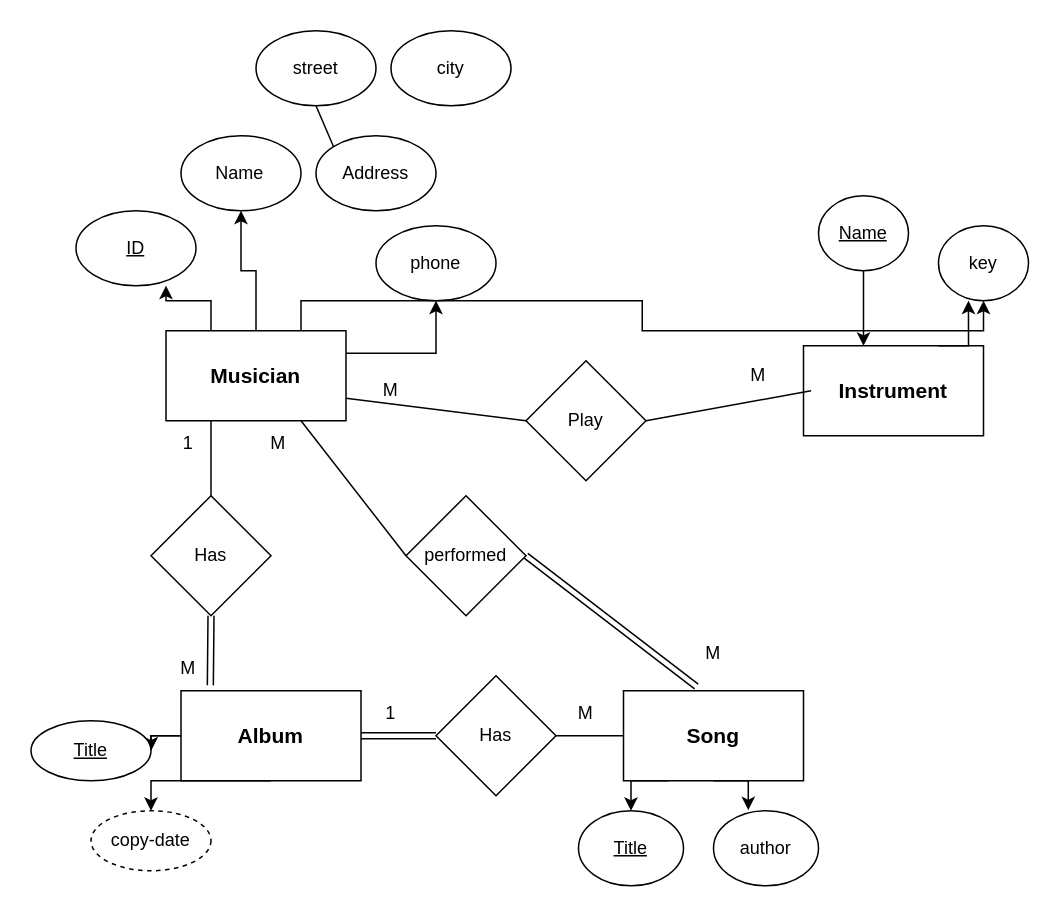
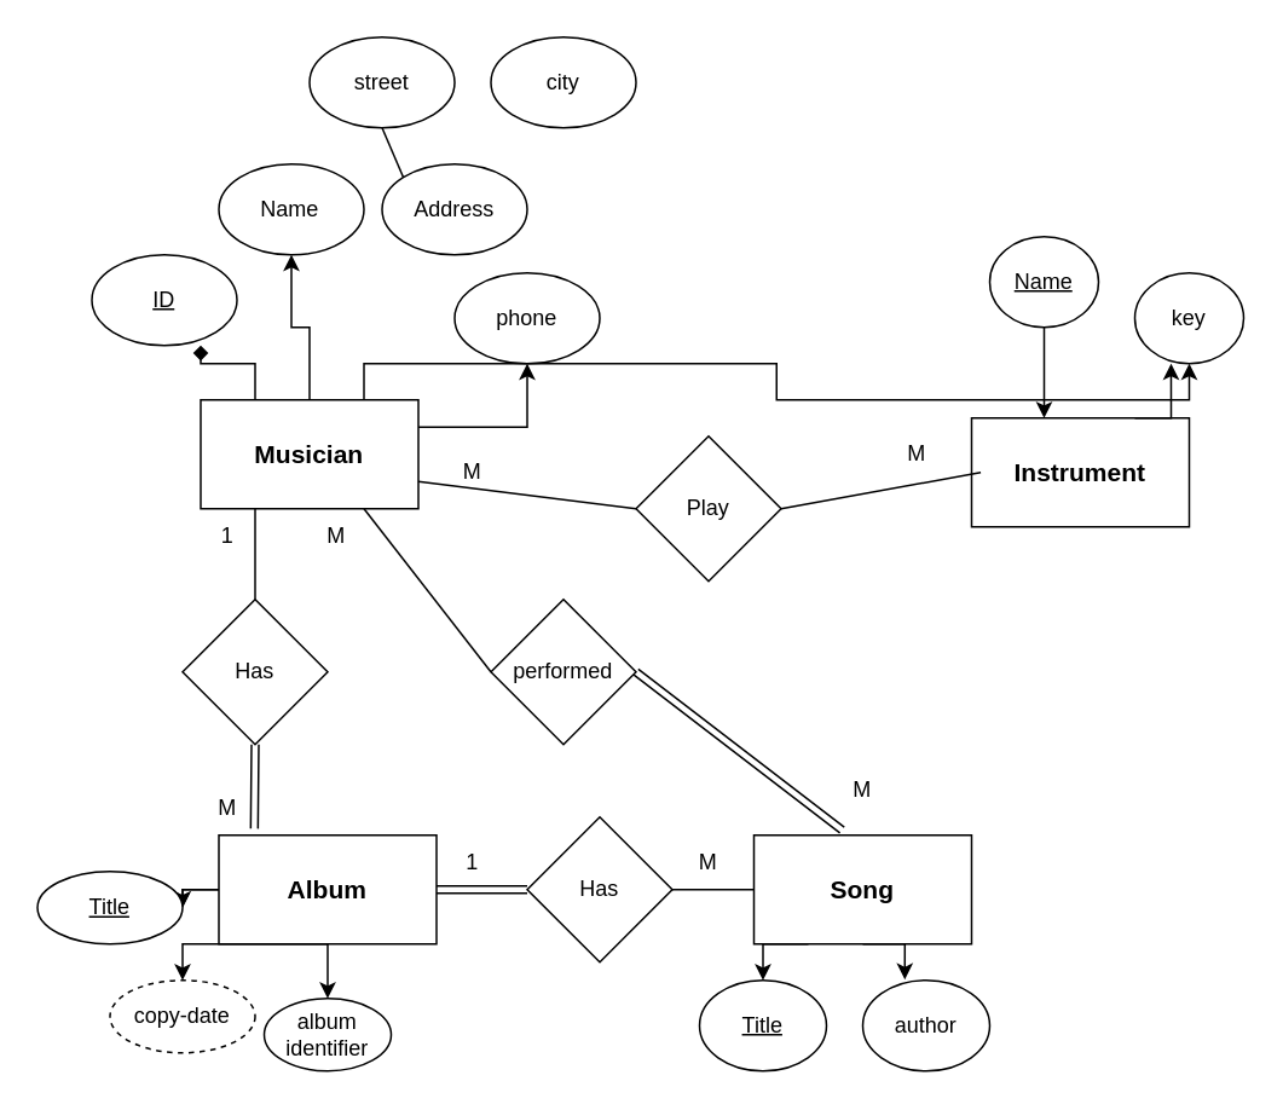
  <mxCell id="0" />
  <mxCell id="1" parent="0" />
  <mxCell id="2" style="edgeStyle=orthogonalEdgeStyle;rounded=0;orthogonalLoop=1;jettySize=auto;html=1;entryX=0.5;entryY=1;entryDx=0;entryDy=0;" parent="1" source="5" target="7" edge="1"><mxGeometry relative="1" as="geometry" /></mxCell>
  <mxCell id="3" style="edgeStyle=orthogonalEdgeStyle;rounded=0;orthogonalLoop=1;jettySize=auto;html=1;exitX=0.75;exitY=0;exitDx=0;exitDy=0;" parent="1" source="5" target="17" edge="1"><mxGeometry relative="1" as="geometry" /></mxCell>
  <mxCell id="4" style="edgeStyle=orthogonalEdgeStyle;rounded=0;orthogonalLoop=1;jettySize=auto;html=1;exitX=1;exitY=0.25;exitDx=0;exitDy=0;" parent="1" source="5" target="9" edge="1"><mxGeometry relative="1" as="geometry" /></mxCell>
  <mxCell id="5" value="&lt;b&gt;&lt;font style=&quot;font-size: 14px;&quot;&gt;Musician&lt;/font&gt;&lt;/b&gt;" style="rounded=0;whiteSpace=wrap;html=1;" parent="1" vertex="1"><mxGeometry x="110" y="220" width="120" height="60" as="geometry" /></mxCell>
  <mxCell id="6" value="&lt;u&gt;ID&lt;/u&gt;" style="ellipse;whiteSpace=wrap;html=1;" parent="1" vertex="1"><mxGeometry x="50" y="140" width="80" height="50" as="geometry" /></mxCell>
  <mxCell id="7" value="&amp;nbsp; &amp;nbsp;Name&lt;span style=&quot;white-space: pre;&quot;&gt;&#09;&lt;/span&gt;" style="ellipse;whiteSpace=wrap;html=1;" parent="1" vertex="1"><mxGeometry x="120" y="90" width="80" height="50" as="geometry" /></mxCell>
  <mxCell id="8" value="Address" style="ellipse;whiteSpace=wrap;html=1;" parent="1" vertex="1"><mxGeometry x="210" y="90" width="80" height="50" as="geometry" /></mxCell>
  <mxCell id="9" value="phone" style="ellipse;whiteSpace=wrap;html=1;" parent="1" vertex="1"><mxGeometry x="250" y="150" width="80" height="50" as="geometry" /></mxCell>
  <mxCell id="10" value="street" style="ellipse;whiteSpace=wrap;html=1;" parent="1" vertex="1"><mxGeometry x="170" y="20" width="80" height="50" as="geometry" /></mxCell>
- <mxCell id="11" value="city" style="ellipse;whiteSpace=wrap;html=1;" parent="1" vertex="1"><mxGeometry x="260" y="20" width="80" height="50" as="geometry" /></mxCell>
+ <mxCell id="11" value="city" style="ellipse;whiteSpace=wrap;html=1;" parent="1" vertex="1"><mxGeometry x="270" y="20" width="80" height="50" as="geometry" /></mxCell>
  <mxCell id="12" value="" style="endArrow=none;html=1;rounded=0;exitX=0;exitY=0;exitDx=0;exitDy=0;" parent="1" source="8" edge="1"><mxGeometry width="50" height="50" relative="1" as="geometry"><mxPoint x="230" y="120" as="sourcePoint" /><mxPoint x="210" y="70" as="targetPoint" /></mxGeometry></mxCell>
- <mxCell id="13" style="edgeStyle=orthogonalEdgeStyle;rounded=0;orthogonalLoop=1;jettySize=auto;html=1;exitX=0.25;exitY=0;exitDx=0;exitDy=0;entryX=0.75;entryY=1;entryDx=0;entryDy=0;entryPerimeter=0;" parent="1" source="5" target="6" edge="1"><mxGeometry relative="1" as="geometry" /></mxCell>
+ <mxCell id="13" style="edgeStyle=orthogonalEdgeStyle;rounded=0;orthogonalLoop=1;jettySize=auto;html=1;exitX=0.25;exitY=0;exitDx=0;exitDy=0;entryX=0.75;entryY=1;entryDx=0;entryDy=0;entryPerimeter=0;endArrow=diamond;" parent="1" source="5" target="6" edge="1"><mxGeometry relative="1" as="geometry" /></mxCell>
  <mxCell id="14" value="&lt;b&gt;&lt;font style=&quot;font-size: 14px;&quot;&gt;Instrument&lt;/font&gt;&lt;/b&gt;" style="rounded=0;whiteSpace=wrap;html=1;" parent="1" vertex="1"><mxGeometry x="535" y="230" width="120" height="60" as="geometry" /></mxCell>
  <mxCell id="15" value="" style="edgeStyle=orthogonalEdgeStyle;rounded=0;orthogonalLoop=1;jettySize=auto;html=1;" parent="1" source="16" target="14" edge="1"><mxGeometry relative="1" as="geometry"><Array as="points"><mxPoint x="575" y="220" /><mxPoint x="575" y="220" /></Array></mxGeometry></mxCell>
  <mxCell id="16" value="&lt;u&gt;Name&lt;/u&gt;" style="ellipse;whiteSpace=wrap;html=1;" parent="1" vertex="1"><mxGeometry x="545" y="130" width="60" height="50" as="geometry" /></mxCell>
  <mxCell id="17" value="key" style="ellipse;whiteSpace=wrap;html=1;" parent="1" vertex="1"><mxGeometry x="625" y="150" width="60" height="50" as="geometry" /></mxCell>
  <mxCell id="18" style="edgeStyle=orthogonalEdgeStyle;rounded=0;orthogonalLoop=1;jettySize=auto;html=1;exitX=0.75;exitY=0;exitDx=0;exitDy=0;entryX=0.333;entryY=1;entryDx=0;entryDy=0;entryPerimeter=0;" parent="1" source="14" target="17" edge="1"><mxGeometry relative="1" as="geometry" /></mxCell>
  <mxCell id="19" value="" style="edgeStyle=orthogonalEdgeStyle;rounded=0;orthogonalLoop=1;jettySize=auto;html=1;" parent="1" source="23" target="24" edge="1"><mxGeometry relative="1" as="geometry" /></mxCell>
  <mxCell id="20" value="" style="edgeStyle=orthogonalEdgeStyle;rounded=0;orthogonalLoop=1;jettySize=auto;html=1;" parent="1" source="23" target="24" edge="1"><mxGeometry relative="1" as="geometry" /></mxCell>
  <mxCell id="21" style="edgeStyle=orthogonalEdgeStyle;rounded=0;orthogonalLoop=1;jettySize=auto;html=1;exitX=0.5;exitY=1;exitDx=0;exitDy=0;entryX=0.5;entryY=0;entryDx=0;entryDy=0;" parent="1" source="23" target="25" edge="1"><mxGeometry relative="1" as="geometry"><Array as="points"><mxPoint x="100" y="520" /></Array></mxGeometry></mxCell>
+ <mxCell id="22" style="edgeStyle=orthogonalEdgeStyle;rounded=0;orthogonalLoop=1;jettySize=auto;html=1;exitX=0.5;exitY=1;exitDx=0;exitDy=0;entryX=0.5;entryY=0;entryDx=0;entryDy=0;" parent="1" source="23" target="26" edge="1"><mxGeometry relative="1" as="geometry" /></mxCell>
  <mxCell id="23" value="&lt;b&gt;&lt;font style=&quot;font-size: 14px;&quot;&gt;Album&lt;/font&gt;&lt;/b&gt;" style="rounded=0;whiteSpace=wrap;html=1;" parent="1" vertex="1"><mxGeometry x="120" y="460" width="120" height="60" as="geometry" /></mxCell>
  <mxCell id="24" value="&lt;u&gt;Title&lt;/u&gt;" style="ellipse;whiteSpace=wrap;html=1;rounded=0;" parent="1" vertex="1"><mxGeometry x="20" y="480" width="80" height="40" as="geometry" /></mxCell>
  <mxCell id="25" value="copy-date" style="ellipse;whiteSpace=wrap;html=1;rounded=0;dashed=1;" parent="1" vertex="1"><mxGeometry x="60" y="540" width="80" height="40" as="geometry" /></mxCell>
+ <mxCell id="26" value="album identifier" style="ellipse;whiteSpace=wrap;html=1;" parent="1" vertex="1"><mxGeometry x="145" y="550" width="70" height="40" as="geometry" /></mxCell>
  <mxCell id="27" style="edgeStyle=orthogonalEdgeStyle;rounded=0;orthogonalLoop=1;jettySize=auto;html=1;exitX=0.25;exitY=1;exitDx=0;exitDy=0;entryX=0.5;entryY=0;entryDx=0;entryDy=0;" parent="1" source="28" target="29" edge="1"><mxGeometry relative="1" as="geometry" /></mxCell>
  <mxCell id="28" value="&lt;b&gt;&lt;font style=&quot;font-size: 14px;&quot;&gt;Song&lt;/font&gt;&lt;/b&gt;" style="rounded=0;whiteSpace=wrap;html=1;" parent="1" vertex="1"><mxGeometry x="415" y="460" width="120" height="60" as="geometry" /></mxCell>
  <mxCell id="29" value="&lt;u&gt;Title&lt;/u&gt;" style="ellipse;whiteSpace=wrap;html=1;" parent="1" vertex="1"><mxGeometry x="385" y="540" width="70" height="50" as="geometry" /></mxCell>
  <mxCell id="30" value="author" style="ellipse;whiteSpace=wrap;html=1;" parent="1" vertex="1"><mxGeometry x="475" y="540" width="70" height="50" as="geometry" /></mxCell>
  <mxCell id="31" style="edgeStyle=orthogonalEdgeStyle;rounded=0;orthogonalLoop=1;jettySize=auto;html=1;exitX=0.5;exitY=1;exitDx=0;exitDy=0;entryX=0.331;entryY=-0.008;entryDx=0;entryDy=0;entryPerimeter=0;" parent="1" source="28" target="30" edge="1"><mxGeometry relative="1" as="geometry" /></mxCell>
  <mxCell id="32" value="Play" style="rhombus;whiteSpace=wrap;html=1;" parent="1" vertex="1"><mxGeometry x="350" y="240" width="80" height="80" as="geometry" /></mxCell>
  <mxCell id="33" value="" style="endArrow=none;html=1;rounded=0;exitX=1;exitY=0.75;exitDx=0;exitDy=0;entryX=0;entryY=0.5;entryDx=0;entryDy=0;" parent="1" source="5" target="32" edge="1"><mxGeometry width="50" height="50" relative="1" as="geometry"><mxPoint x="300" y="310" as="sourcePoint" /><mxPoint x="350" y="260" as="targetPoint" /></mxGeometry></mxCell>
  <mxCell id="34" value="" style="endArrow=none;html=1;rounded=0;exitX=1;exitY=0.5;exitDx=0;exitDy=0;entryX=0.042;entryY=0.5;entryDx=0;entryDy=0;entryPerimeter=0;" parent="1" source="32" target="14" edge="1"><mxGeometry width="50" height="50" relative="1" as="geometry"><mxPoint x="430" y="310" as="sourcePoint" /><mxPoint x="530" y="260" as="targetPoint" /></mxGeometry></mxCell>
  <mxCell id="35" value="M" style="text;html=1;align=center;verticalAlign=middle;whiteSpace=wrap;rounded=0;" parent="1" vertex="1"><mxGeometry x="230" y="245" width="60" height="30" as="geometry" /></mxCell>
  <mxCell id="36" value="M" style="text;html=1;align=center;verticalAlign=middle;whiteSpace=wrap;rounded=0;" parent="1" vertex="1"><mxGeometry x="475" y="235" width="60" height="30" as="geometry" /></mxCell>
  <mxCell id="37" value="Has" style="rhombus;whiteSpace=wrap;html=1;" parent="1" vertex="1"><mxGeometry x="290" y="450" width="80" height="80" as="geometry" /></mxCell>
  <mxCell id="38" value="" style="endArrow=none;html=1;rounded=0;exitX=1;exitY=0.5;exitDx=0;exitDy=0;shape=link;" parent="1" source="23" edge="1"><mxGeometry width="50" height="50" relative="1" as="geometry"><mxPoint x="240" y="540" as="sourcePoint" /><mxPoint x="290" y="490" as="targetPoint" /></mxGeometry></mxCell>
  <mxCell id="39" value="" style="endArrow=none;html=1;rounded=0;entryX=0;entryY=0.5;entryDx=0;entryDy=0;" parent="1" target="28" edge="1"><mxGeometry width="50" height="50" relative="1" as="geometry"><mxPoint x="370" y="490" as="sourcePoint" /><mxPoint x="420" y="440" as="targetPoint" /></mxGeometry></mxCell>
  <mxCell id="40" value="M" style="text;html=1;align=center;verticalAlign=middle;whiteSpace=wrap;rounded=0;" parent="1" vertex="1"><mxGeometry x="360" y="460" width="60" height="30" as="geometry" /></mxCell>
  <mxCell id="41" value="1" style="text;html=1;align=center;verticalAlign=middle;whiteSpace=wrap;rounded=0;" parent="1" vertex="1"><mxGeometry x="230" y="460" width="60" height="30" as="geometry" /></mxCell>
  <mxCell id="42" value="performed" style="rhombus;whiteSpace=wrap;html=1;" parent="1" vertex="1"><mxGeometry x="270" y="330" width="80" height="80" as="geometry" /></mxCell>
  <mxCell id="43" value="" style="endArrow=none;html=1;rounded=0;exitX=1;exitY=0.5;exitDx=0;exitDy=0;entryX=0.405;entryY=-0.047;entryDx=0;entryDy=0;entryPerimeter=0;shape=link;" parent="1" source="42" target="28" edge="1"><mxGeometry width="50" height="50" relative="1" as="geometry"><mxPoint x="340" y="380" as="sourcePoint" /><mxPoint x="470" y="370" as="targetPoint" /></mxGeometry></mxCell>
  <mxCell id="44" value="" style="endArrow=none;html=1;rounded=0;entryX=0.75;entryY=1;entryDx=0;entryDy=0;" parent="1" target="5" edge="1"><mxGeometry width="50" height="50" relative="1" as="geometry"><mxPoint x="270" y="370" as="sourcePoint" /><mxPoint x="90" y="300" as="targetPoint" /></mxGeometry></mxCell>
  <mxCell id="45" value="M" style="text;html=1;align=center;verticalAlign=middle;whiteSpace=wrap;rounded=0;" parent="1" vertex="1"><mxGeometry x="155" y="280" width="60" height="30" as="geometry" /></mxCell>
  <mxCell id="46" value="M" style="text;html=1;align=center;verticalAlign=middle;whiteSpace=wrap;rounded=0;" parent="1" vertex="1"><mxGeometry x="445" y="420" width="60" height="30" as="geometry" /></mxCell>
  <mxCell id="47" value="Has" style="rhombus;whiteSpace=wrap;html=1;" parent="1" vertex="1"><mxGeometry x="100" y="330" width="80" height="80" as="geometry" /></mxCell>
  <mxCell id="48" value="" style="endArrow=none;html=1;rounded=0;exitX=0.163;exitY=-0.06;exitDx=0;exitDy=0;exitPerimeter=0;shape=link;" parent="1" source="23" edge="1"><mxGeometry width="50" height="50" relative="1" as="geometry"><mxPoint x="90" y="460" as="sourcePoint" /><mxPoint x="140" y="410" as="targetPoint" /></mxGeometry></mxCell>
  <mxCell id="49" value="" style="endArrow=none;html=1;rounded=0;exitX=0.5;exitY=0;exitDx=0;exitDy=0;entryX=0.25;entryY=1;entryDx=0;entryDy=0;" parent="1" source="47" target="5" edge="1"><mxGeometry width="50" height="50" relative="1" as="geometry"><mxPoint x="100" y="330" as="sourcePoint" /><mxPoint x="150" y="280" as="targetPoint" /></mxGeometry></mxCell>
  <mxCell id="50" value="1" style="text;html=1;align=center;verticalAlign=middle;whiteSpace=wrap;rounded=0;" parent="1" vertex="1"><mxGeometry x="95" y="280" width="60" height="30" as="geometry" /></mxCell>
  <mxCell id="51" value="M" style="text;html=1;align=center;verticalAlign=middle;whiteSpace=wrap;rounded=0;" parent="1" vertex="1"><mxGeometry x="95" y="430" width="60" height="30" as="geometry" /></mxCell>
